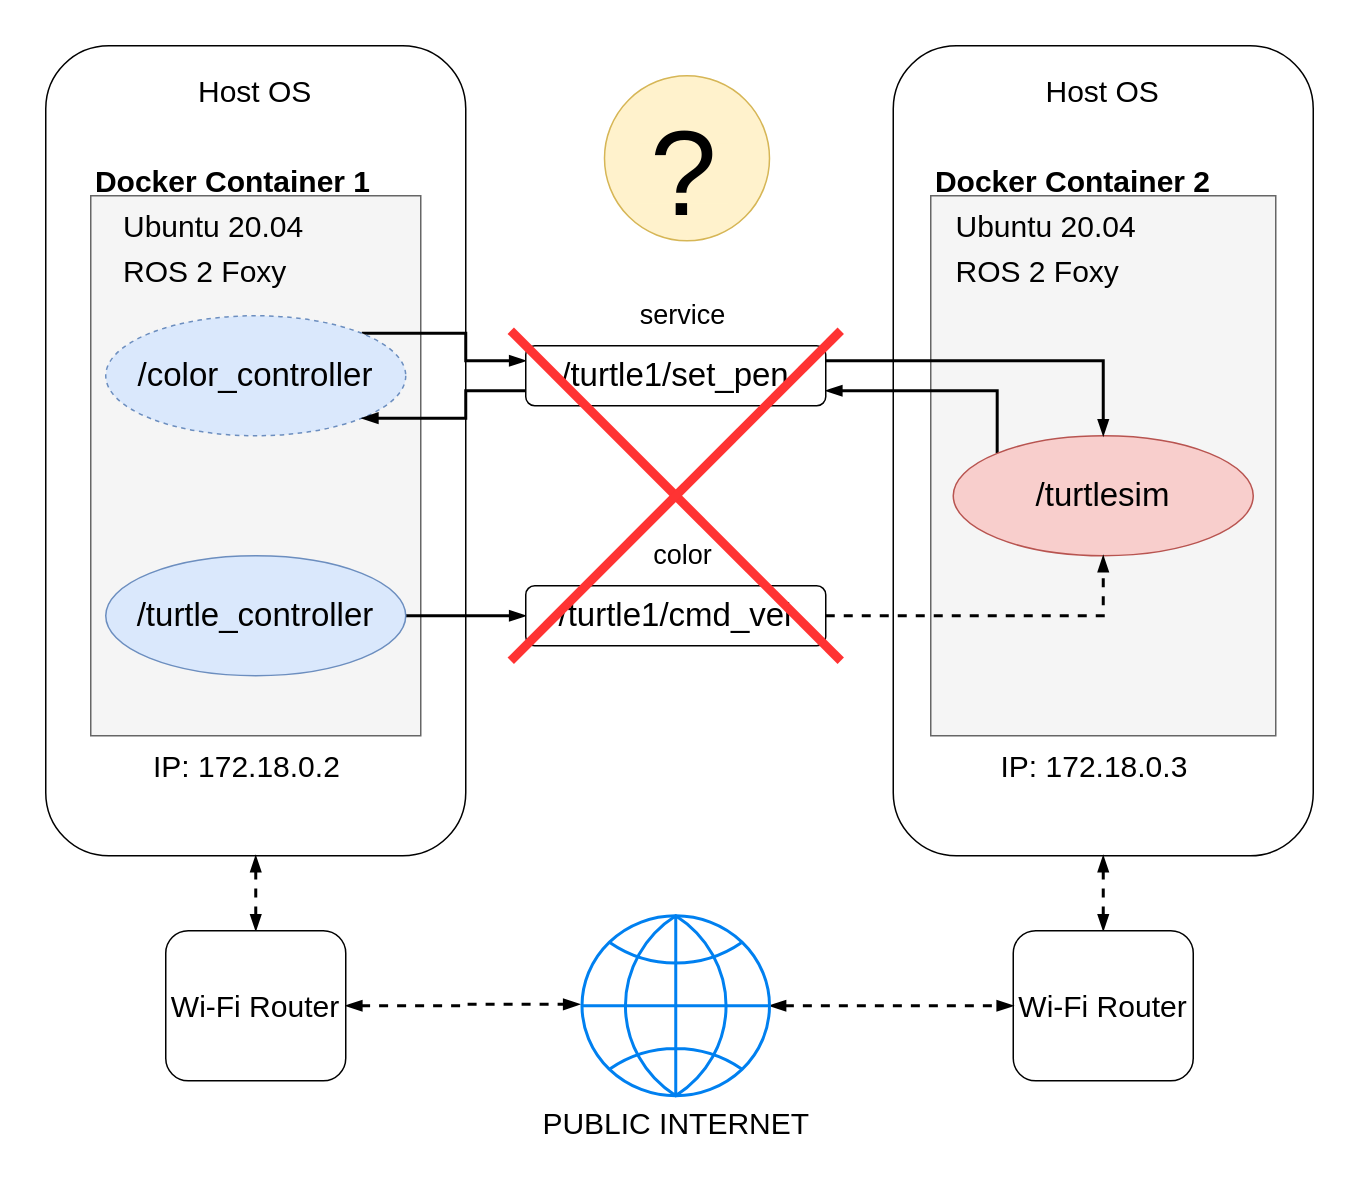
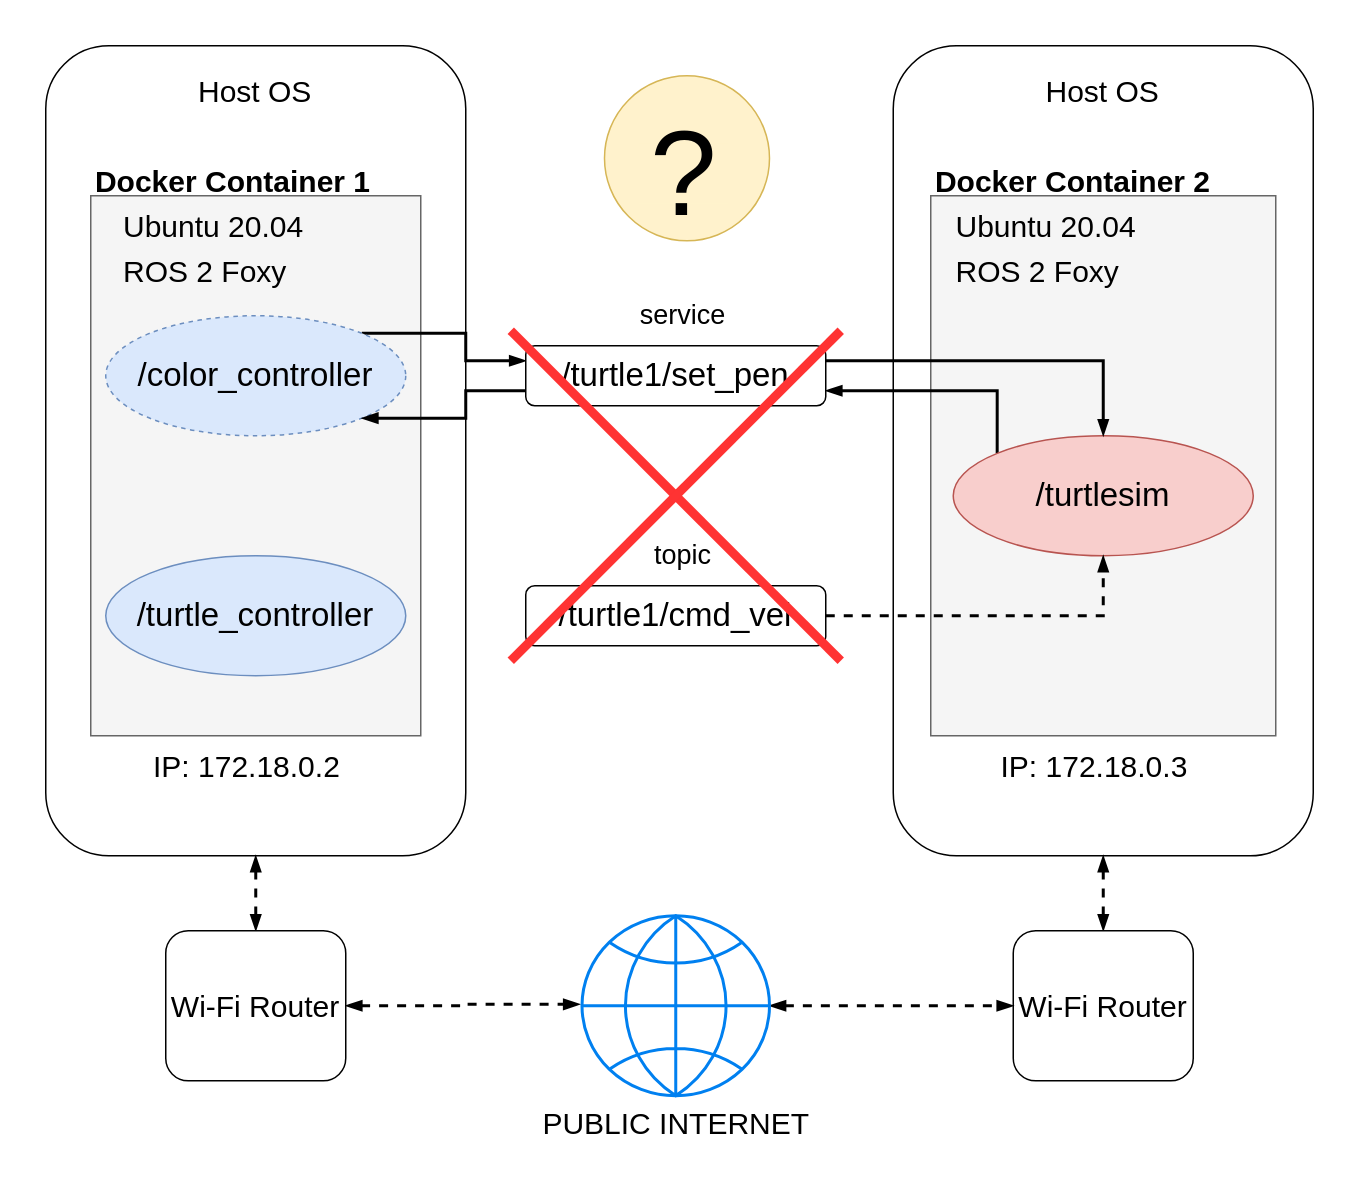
  <mxCell id="0" />
  <mxCell id="1" parent="0" />
  <mxCell id="2" value="" style="rounded=0;whiteSpace=wrap;html=1;fontSize=20;fontColor=#000000;gradientColor=none;align=center;strokeColor=none;" vertex="1" parent="1"><mxGeometry x="20" y="20" width="870" height="750" as="geometry" /></mxCell>
  <mxCell id="3" value="" style="ellipse;whiteSpace=wrap;html=1;fontSize=20;align=center;strokeColor=#d6b656;fillColor=#fff2cc;" vertex="1" parent="1"><mxGeometry x="402.5" y="50" width="110" height="110" as="geometry" /></mxCell>
  <mxCell id="4" value="" style="rounded=1;whiteSpace=wrap;html=1;" vertex="1" parent="1"><mxGeometry x="595" y="30" width="280" height="540" as="geometry" /></mxCell>
  <mxCell id="5" value="Host OS" style="text;html=1;strokeColor=none;fillColor=none;align=left;verticalAlign=middle;whiteSpace=wrap;rounded=0;fontSize=20;" vertex="1" parent="1"><mxGeometry x="695" y="50" width="140" height="20" as="geometry" /></mxCell>
  <mxCell id="6" value="" style="rounded=1;whiteSpace=wrap;html=1;" vertex="1" parent="1"><mxGeometry x="30" y="30" width="280" height="540" as="geometry" /></mxCell>
  <mxCell id="7" value="" style="rounded=0;whiteSpace=wrap;html=1;fontSize=20;fontColor=#333333;align=left;fillColor=#f5f5f5;strokeColor=#666666;" vertex="1" parent="1"><mxGeometry x="620" y="130" width="230" height="360" as="geometry" /></mxCell>
  <mxCell id="8" value="" style="rounded=0;whiteSpace=wrap;html=1;fontSize=20;fontColor=#333333;align=left;fillColor=#f5f5f5;strokeColor=#666666;" vertex="1" parent="1"><mxGeometry x="60" y="130" width="220" height="360" as="geometry" /></mxCell>
  <mxCell id="9" style="edgeStyle=orthogonalEdgeStyle;rounded=0;orthogonalLoop=1;jettySize=auto;html=1;exitX=1;exitY=0;exitDx=0;exitDy=0;entryX=0;entryY=0.25;entryDx=0;entryDy=0;strokeWidth=2;endArrow=blockThin;endFill=1;" edge="1" parent="1" source="10" target="19"><mxGeometry relative="1" as="geometry" /></mxCell>
  <mxCell id="10" value="&lt;font style=&quot;font-size: 22px&quot;&gt;/color_controller&lt;/font&gt;" style="ellipse;whiteSpace=wrap;html=1;fillColor=#dae8fc;strokeColor=#6c8ebf;dashed=1;" vertex="1" parent="1"><mxGeometry x="70" y="210" width="200" height="80" as="geometry" /></mxCell>
- <mxCell id="11" style="edgeStyle=orthogonalEdgeStyle;rounded=0;orthogonalLoop=1;jettySize=auto;html=1;exitX=1;exitY=0.5;exitDx=0;exitDy=0;entryX=0;entryY=0.5;entryDx=0;entryDy=0;strokeWidth=2;endArrow=blockThin;endFill=1;" edge="1" parent="1" source="12" target="16"><mxGeometry relative="1" as="geometry" /></mxCell>
  <mxCell id="12" value="&lt;font style=&quot;font-size: 22px&quot;&gt;/turtle_controller&lt;/font&gt;" style="ellipse;whiteSpace=wrap;html=1;fillColor=#dae8fc;strokeColor=#6c8ebf;" vertex="1" parent="1"><mxGeometry x="70" y="370" width="200" height="80" as="geometry" /></mxCell>
  <mxCell id="13" style="edgeStyle=orthogonalEdgeStyle;rounded=0;orthogonalLoop=1;jettySize=auto;html=1;exitX=0;exitY=0;exitDx=0;exitDy=0;entryX=1;entryY=0.75;entryDx=0;entryDy=0;strokeWidth=2;endArrow=blockThin;endFill=1;" edge="1" parent="1" source="14" target="19"><mxGeometry relative="1" as="geometry"><Array as="points"><mxPoint x="664" y="260" /></Array></mxGeometry></mxCell>
  <mxCell id="14" value="&lt;font style=&quot;font-size: 22px&quot;&gt;/turtlesim&lt;/font&gt;" style="ellipse;whiteSpace=wrap;html=1;fillColor=#f8cecc;strokeColor=#b85450;" vertex="1" parent="1"><mxGeometry x="635" y="290" width="200" height="80" as="geometry" /></mxCell>
  <mxCell id="15" style="edgeStyle=orthogonalEdgeStyle;rounded=0;orthogonalLoop=1;jettySize=auto;html=1;exitX=1;exitY=0.5;exitDx=0;exitDy=0;entryX=0.5;entryY=1;entryDx=0;entryDy=0;strokeWidth=2;endArrow=blockThin;endFill=1;dashed=1;" edge="1" parent="1" source="16" target="14"><mxGeometry relative="1" as="geometry" /></mxCell>
  <mxCell id="16" value="&lt;font style=&quot;font-size: 22px&quot;&gt;/turtle1/cmd_vel&lt;/font&gt;" style="rounded=1;whiteSpace=wrap;html=1;" vertex="1" parent="1"><mxGeometry x="350" y="390" width="200" height="40" as="geometry" /></mxCell>
  <mxCell id="17" style="edgeStyle=orthogonalEdgeStyle;rounded=0;orthogonalLoop=1;jettySize=auto;html=1;exitX=1;exitY=0.25;exitDx=0;exitDy=0;entryX=0.5;entryY=0;entryDx=0;entryDy=0;strokeWidth=2;endArrow=blockThin;endFill=1;" edge="1" parent="1" source="19" target="14"><mxGeometry relative="1" as="geometry" /></mxCell>
  <mxCell id="18" style="edgeStyle=orthogonalEdgeStyle;rounded=0;orthogonalLoop=1;jettySize=auto;html=1;exitX=0;exitY=0.75;exitDx=0;exitDy=0;entryX=1;entryY=1;entryDx=0;entryDy=0;strokeWidth=2;endArrow=blockThin;endFill=1;" edge="1" parent="1" source="19" target="10"><mxGeometry relative="1" as="geometry" /></mxCell>
  <mxCell id="19" value="&lt;font style=&quot;font-size: 22px&quot;&gt;/turtle1/set_pen&lt;/font&gt;" style="rounded=1;whiteSpace=wrap;html=1;" vertex="1" parent="1"><mxGeometry x="350" y="230" width="200" height="40" as="geometry" /></mxCell>
- <mxCell id="20" value="&lt;font style=&quot;font-size: 18px&quot;&gt;color&lt;/font&gt;" style="text;html=1;strokeColor=none;fillColor=none;align=center;verticalAlign=middle;whiteSpace=wrap;rounded=0;" vertex="1" parent="1"><mxGeometry x="400" y="360" width="110" height="20" as="geometry" /></mxCell>
+ <mxCell id="20" value="&lt;font style=&quot;font-size: 18px&quot;&gt;topic&lt;/font&gt;" style="text;html=1;strokeColor=none;fillColor=none;align=center;verticalAlign=middle;whiteSpace=wrap;rounded=0;" vertex="1" parent="1"><mxGeometry x="400" y="360" width="110" height="20" as="geometry" /></mxCell>
  <mxCell id="21" value="&lt;font style=&quot;font-size: 18px&quot;&gt;service&lt;/font&gt;" style="text;html=1;strokeColor=none;fillColor=none;align=center;verticalAlign=middle;whiteSpace=wrap;rounded=0;" vertex="1" parent="1"><mxGeometry x="385" y="200" width="140" height="20" as="geometry" /></mxCell>
  <mxCell id="22" value="Host OS" style="text;html=1;strokeColor=none;fillColor=none;align=left;verticalAlign=middle;whiteSpace=wrap;rounded=0;fontSize=20;" vertex="1" parent="1"><mxGeometry x="130" y="50" width="140" height="20" as="geometry" /></mxCell>
  <mxCell id="23" value="Ubuntu 20.04" style="text;html=1;strokeColor=none;fillColor=none;align=left;verticalAlign=middle;whiteSpace=wrap;rounded=0;fontSize=20;" vertex="1" parent="1"><mxGeometry x="80" y="140" width="140" height="20" as="geometry" /></mxCell>
  <mxCell id="24" value="ROS 2 Foxy" style="text;html=1;strokeColor=none;fillColor=none;align=left;verticalAlign=middle;whiteSpace=wrap;rounded=0;fontSize=20;" vertex="1" parent="1"><mxGeometry x="80" y="170" width="140" height="20" as="geometry" /></mxCell>
  <mxCell id="25" value="Docker Container 1" style="text;html=1;strokeColor=none;fillColor=none;align=center;verticalAlign=middle;whiteSpace=wrap;rounded=0;fontSize=20;fontStyle=1" vertex="1" parent="1"><mxGeometry x="60" y="110" width="190" height="20" as="geometry" /></mxCell>
  <mxCell id="26" value="Docker Container 2" style="text;html=1;strokeColor=none;fillColor=none;align=center;verticalAlign=middle;whiteSpace=wrap;rounded=0;fontSize=20;fontStyle=1" vertex="1" parent="1"><mxGeometry x="620" y="110" width="190" height="20" as="geometry" /></mxCell>
  <mxCell id="27" value="Ubuntu 20.04" style="text;html=1;strokeColor=none;fillColor=none;align=left;verticalAlign=middle;whiteSpace=wrap;rounded=0;fontSize=20;" vertex="1" parent="1"><mxGeometry x="635" y="140" width="140" height="20" as="geometry" /></mxCell>
  <mxCell id="28" value="ROS 2 Foxy" style="text;html=1;strokeColor=none;fillColor=none;align=left;verticalAlign=middle;whiteSpace=wrap;rounded=0;fontSize=20;" vertex="1" parent="1"><mxGeometry x="635" y="170" width="140" height="20" as="geometry" /></mxCell>
  <mxCell id="29" value="IP: 172.18.0.2" style="text;html=1;strokeColor=none;fillColor=none;align=left;verticalAlign=middle;whiteSpace=wrap;rounded=0;fontSize=20;" vertex="1" parent="1"><mxGeometry x="100" y="500" width="140" height="20" as="geometry" /></mxCell>
  <mxCell id="30" value="IP: 172.18.0.3" style="text;html=1;strokeColor=none;fillColor=none;align=left;verticalAlign=middle;whiteSpace=wrap;rounded=0;fontSize=20;" vertex="1" parent="1"><mxGeometry x="665" y="500" width="140" height="20" as="geometry" /></mxCell>
  <mxCell id="31" style="edgeStyle=orthogonalEdgeStyle;rounded=0;orthogonalLoop=1;jettySize=auto;html=1;exitX=1;exitY=0.5;exitDx=0;exitDy=0;entryX=-0.012;entryY=0.492;entryDx=0;entryDy=0;entryPerimeter=0;dashed=1;fontSize=20;fontColor=#000000;startArrow=blockThin;startFill=1;endArrow=blockThin;endFill=1;strokeWidth=2;" edge="1" parent="1" source="33" target="37"><mxGeometry relative="1" as="geometry" /></mxCell>
  <mxCell id="32" style="edgeStyle=orthogonalEdgeStyle;rounded=0;orthogonalLoop=1;jettySize=auto;html=1;exitX=0.5;exitY=0;exitDx=0;exitDy=0;entryX=0.5;entryY=1;entryDx=0;entryDy=0;dashed=1;fontSize=20;fontColor=#000000;startArrow=blockThin;startFill=1;endArrow=blockThin;endFill=1;strokeWidth=2;" edge="1" parent="1" source="33" target="6"><mxGeometry relative="1" as="geometry" /></mxCell>
  <mxCell id="33" value="Wi-Fi Router" style="rounded=1;whiteSpace=wrap;html=1;fontSize=20;fontColor=#000000;align=center;" vertex="1" parent="1"><mxGeometry x="110" y="620" width="120" height="100" as="geometry" /></mxCell>
  <mxCell id="34" style="edgeStyle=orthogonalEdgeStyle;rounded=0;orthogonalLoop=1;jettySize=auto;html=1;exitX=0.5;exitY=0;exitDx=0;exitDy=0;entryX=0.5;entryY=1;entryDx=0;entryDy=0;dashed=1;fontSize=20;fontColor=#000000;startArrow=blockThin;startFill=1;endArrow=blockThin;endFill=1;strokeWidth=2;" edge="1" parent="1" source="35" target="4"><mxGeometry relative="1" as="geometry" /></mxCell>
  <mxCell id="35" value="Wi-Fi Router" style="rounded=1;whiteSpace=wrap;html=1;fontSize=20;fontColor=#000000;align=center;" vertex="1" parent="1"><mxGeometry x="675" y="620" width="120" height="100" as="geometry" /></mxCell>
  <mxCell id="36" style="edgeStyle=orthogonalEdgeStyle;rounded=0;orthogonalLoop=1;jettySize=auto;html=1;entryX=0;entryY=0.5;entryDx=0;entryDy=0;fontSize=20;fontColor=#000000;endArrow=blockThin;endFill=1;strokeWidth=2;startArrow=blockThin;startFill=1;dashed=1;" edge="1" parent="1" source="37" target="35"><mxGeometry relative="1" as="geometry" /></mxCell>
  <mxCell id="37" value="PUBLIC INTERNET" style="html=1;verticalLabelPosition=bottom;align=center;labelBackgroundColor=#ffffff;verticalAlign=top;strokeWidth=2;strokeColor=#0080F0;shadow=0;dashed=0;shape=mxgraph.ios7.icons.globe;fontSize=20;fontColor=#000000;" vertex="1" parent="1"><mxGeometry x="387.5" y="610" width="125" height="120" as="geometry" /></mxCell>
  <mxCell id="38" value="" style="endArrow=none;html=1;fontSize=20;fontColor=#000000;strokeWidth=6;fillColor=#f8cecc;strokeColor=#FF3333;" edge="1" parent="1"><mxGeometry width="50" height="50" relative="1" as="geometry"><mxPoint x="340" y="220" as="sourcePoint" /><mxPoint x="560" y="440" as="targetPoint" /></mxGeometry></mxCell>
  <mxCell id="39" value="" style="endArrow=none;html=1;fontSize=20;fontColor=#000000;strokeWidth=6;fillColor=#f8cecc;strokeColor=#FF3333;" edge="1" parent="1"><mxGeometry width="50" height="50" relative="1" as="geometry"><mxPoint x="340" y="440" as="sourcePoint" /><mxPoint x="560" y="220" as="targetPoint" /></mxGeometry></mxCell>
  <mxCell id="40" value="&lt;font style=&quot;font-size: 80px&quot;&gt;?&lt;/font&gt;" style="text;html=1;align=center;verticalAlign=middle;resizable=0;points=[];autosize=1;fontSize=20;fillColor=#fff2cc;" vertex="1" parent="1"><mxGeometry x="425" y="95" width="60" height="40" as="geometry" /></mxCell>
